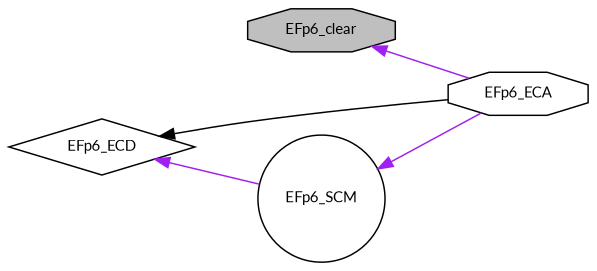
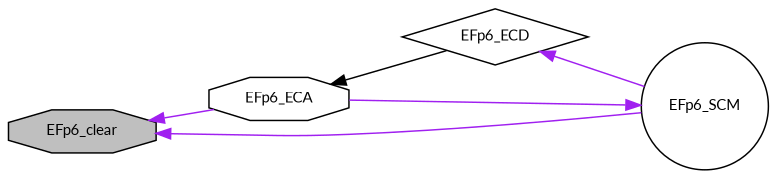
  digraph {
    fontname=Lato
    rankdir=LR
    node [color=black fillcolor=white fontname=Lato fontsize=10 shape=octagon style=filled]
    edge [color=purple dir=back fontname=Lato fontsize=10 labelfontname=Helvetica labelfontsize=10 style=solid]
    n1 [fillcolor=grey75 fontcolor=black height=0.2 label=EFp6_clear width=0.4]
    n2 [height=0.2 label=EFp6_ECA width=0.4]
    n3 [height=0.2 label=EFp6_SCM shape=circle width=0.4]
    n4 [height=0.2 label=EFp6_ECD shape=diamond width=0.4]
    n1 -> n2
+   n1 -> n3
    n3 -> n2
-   n4 -> n2 [color=black]
+   n2 -> n4 [color=black]
    n4 -> n3
  }
